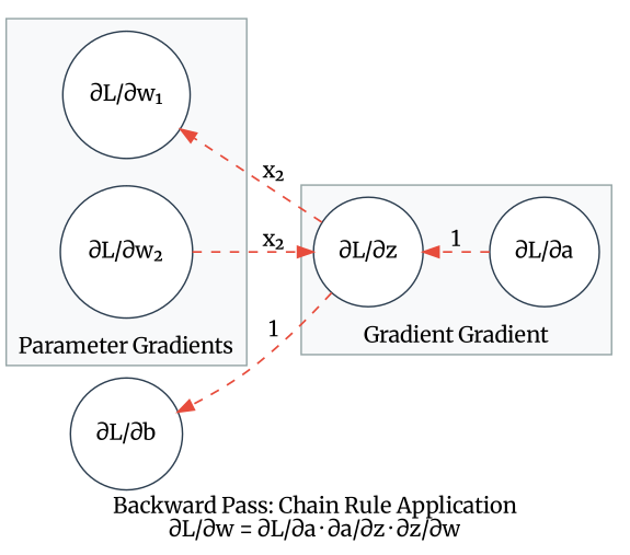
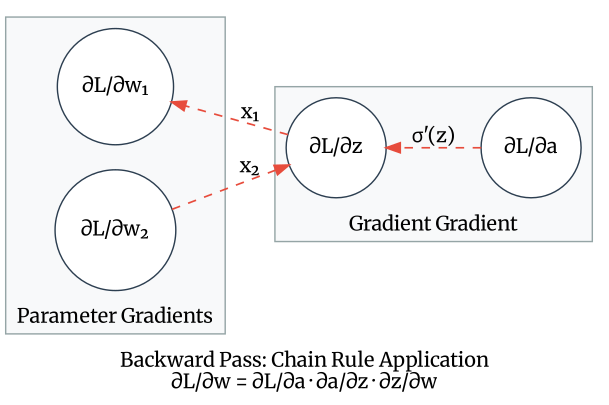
  digraph {
    bgcolor="#ffffff"
    fontname=Merriweather
    label="Backward Pass: Chain Rule Application\n∂L/∂w = ∂L/∂a · ∂a/∂z · ∂z/∂w"
    labelloc=b
    rankdir=RL
    node [color="#2c3e50" fillcolor=white fontname=Merriweather shape=circle style=filled]
    edge [color="#e74c3c" fontname=Merriweather penwidth=1.2 style=dashed]
    n1 [label="∂L/∂a"]
    n2 [label="∂L/∂z"]
    n3 [label="∂L/∂w₁"]
    n4 [label="∂L/∂w₂"]
-   n5 [label="∂L/∂b"]
    subgraph cluster_1 {
      color="#95a5a6"
      fillcolor="#f8f9fa"
      label="Gradient Gradient"
      style=filled
      n1
      n2
    }
    subgraph cluster_2 {
      color="#95a5a6"
      fillcolor="#f8f9fa"
      label="Parameter Gradients"
      style=filled
      n3
      n4
    }
-   n1 -> n2 [label=1]
-   n2 -> n3 [label="x₂"]
-   n2 -> n5 [label=1]
+   n1 -> n2 [label="σ'(z)"]
+   n2 -> n3 [label="x₁"]
    n4 -> n2 [label="x₂"]
  }
